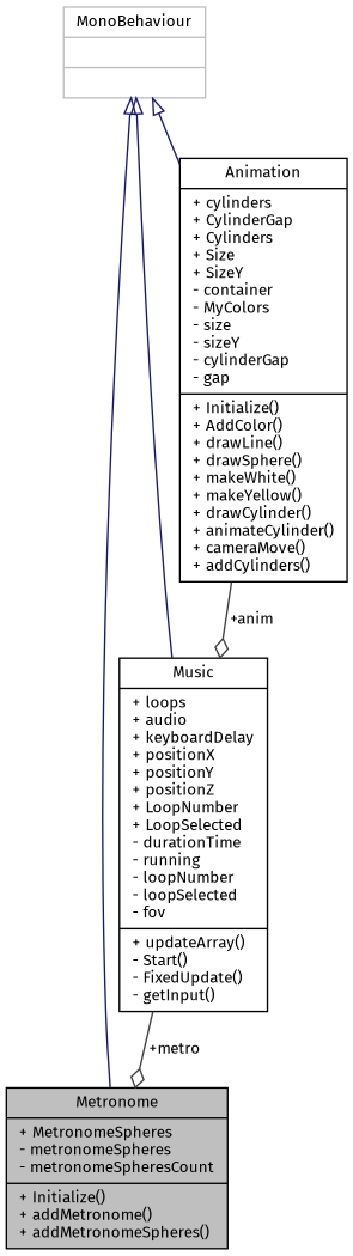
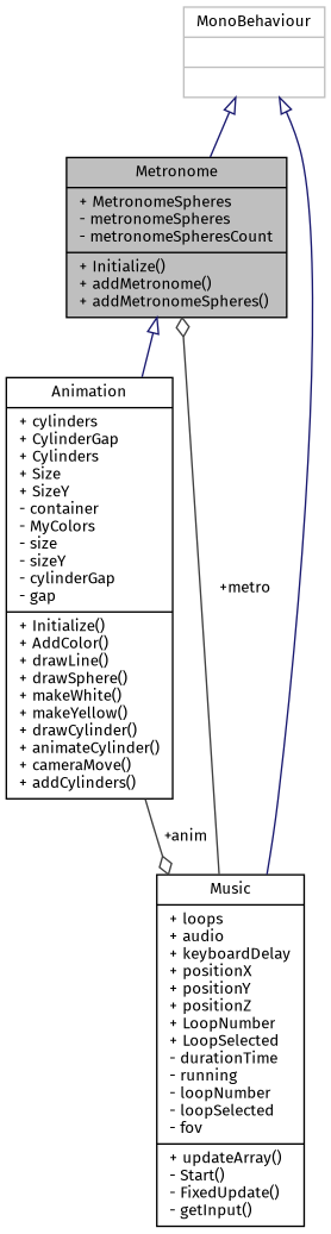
  digraph {
    fontname="Fira Sans"
    node [color=black fillcolor=white fontname="Fira Sans" fontsize=10 shape=record style=filled]
    edge [color=midnightblue fontname="Fira Sans" fontsize=10 labelfontname=Helvetica labelfontsize=10 style=solid arrowtail=onormal dir=back]
    n1 [fillcolor=grey75 fontcolor=black height=0.2 label="{Metronome\n|+ MetronomeSpheres\l- metronomeSpheres\l- metronomeSpheresCount\l|+ Initialize()\l+ addMetronome()\l+ addMetronomeSpheres()\l}" width=0.4]
    n2 [height=0.2 label="{Music\n|+ loops\l+ audio\l+ keyboardDelay\l+ positionX\l+ positionY\l+ positionZ\l+ LoopNumber\l+ LoopSelected\l- durationTime\l- running\l- loopNumber\l- loopSelected\l- fov\l|+ updateArray()\l- Start()\l- FixedUpdate()\l- getInput()\l}" width=0.4]
    n3 [color=grey75 height=0.2 label="{MonoBehaviour\n||}" width=0.4]
    n4 [height=0.2 label="{Animation\n|+ cylinders\l+ CylinderGap\l+ Cylinders\l+ Size\l+ SizeY\l- container\l- MyColors\l- size\l- sizeY\l- cylinderGap\l- gap\l|+ Initialize()\l+ AddColor()\l+ drawLine()\l+ drawSphere()\l+ makeWhite()\l+ makeYellow()\l+ drawCylinder()\l+ animateCylinder()\l+ cameraMove()\l+ addCylinders()\l}" width=0.4]
    n2 -> n1 [arrowhead=odiamond color=grey25 label=" +metro" arrowtail="" dir=""]
    n3 -> n1
    n3 -> n2
-   n3 -> n4
+   n1 -> n4
    n4 -> n2 [arrowhead=odiamond color=grey25 label=" +anim" arrowtail="" dir=""]
  }
